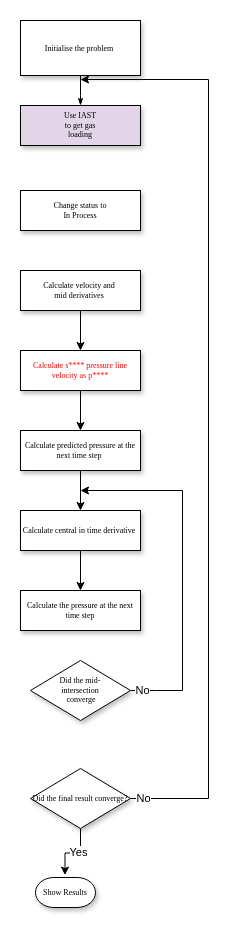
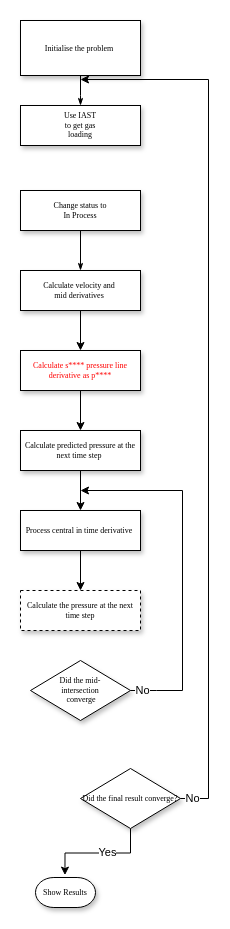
  <mxCell id="0" />
  <mxCell id="1" parent="0" />
  <mxCell id="2" style="edgeStyle=orthogonalEdgeStyle;rounded=0;html=1;labelBackgroundColor=none;startSize=5;endArrow=classicThin;endFill=1;endSize=5;jettySize=auto;orthogonalLoop=1;strokeWidth=1;fontFamily=Verdana;fontSize=8" parent="1" source="3" edge="1"><mxGeometry relative="1" as="geometry"><mxPoint x="80" y="105" as="targetPoint" /></mxGeometry></mxCell>
  <mxCell id="3" value="Initialise the problem&amp;nbsp;" style="whiteSpace=wrap;html=1;rounded=0;shadow=1;labelBackgroundColor=none;strokeWidth=1;fontFamily=Verdana;fontSize=8;align=center;" parent="1" vertex="1"><mxGeometry x="20" y="20" width="120" height="55" as="geometry" /></mxCell>
+ <mxCell id="4" style="edgeStyle=orthogonalEdgeStyle;rounded=0;html=1;labelBackgroundColor=none;startSize=5;endArrow=classicThin;endFill=1;endSize=5;jettySize=auto;orthogonalLoop=1;strokeWidth=1;fontFamily=Verdana;fontSize=8;entryX=0.5;entryY=0;entryDx=0;entryDy=0;" parent="1" source="5" target="8" edge="1"><mxGeometry relative="1" as="geometry"><mxPoint x="80.029" y="260.017" as="targetPoint" /></mxGeometry></mxCell>
  <mxCell id="5" value="Change status to&lt;div&gt;In Process&lt;/div&gt;" style="whiteSpace=wrap;html=1;rounded=0;shadow=1;labelBackgroundColor=none;strokeWidth=1;fontFamily=Verdana;fontSize=8;align=center;" parent="1" vertex="1"><mxGeometry x="20" y="190" width="120" height="40" as="geometry" /></mxCell>
  <mxCell id="6" value="Show Results" style="strokeWidth=1;html=1;shape=mxgraph.flowchart.terminator;whiteSpace=wrap;rounded=0;shadow=1;labelBackgroundColor=none;fontFamily=Verdana;fontSize=8;align=center;" parent="1" vertex="1"><mxGeometry x="35" y="877" width="60" height="30" as="geometry" /></mxCell>
  <mxCell id="7" style="edgeStyle=orthogonalEdgeStyle;rounded=0;orthogonalLoop=1;jettySize=auto;html=1;exitX=0.5;exitY=1;exitDx=0;exitDy=0;entryX=0.5;entryY=0;entryDx=0;entryDy=0;" edge="1" parent="1" source="8" target="10"><mxGeometry relative="1" as="geometry" /></mxCell>
  <mxCell id="8" value="Calculate velocity and&amp;nbsp;&lt;br&gt;mid derivatives&amp;nbsp;" style="whiteSpace=wrap;html=1;rounded=0;shadow=1;labelBackgroundColor=none;strokeWidth=1;fontFamily=Verdana;fontSize=8;align=center;" vertex="1" parent="1"><mxGeometry x="20" y="270" width="120" height="40" as="geometry" /></mxCell>
  <mxCell id="9" style="edgeStyle=orthogonalEdgeStyle;rounded=0;orthogonalLoop=1;jettySize=auto;html=1;exitX=0.5;exitY=1;exitDx=0;exitDy=0;entryX=0.5;entryY=0;entryDx=0;entryDy=0;fontColor=#FF0000;" edge="1" parent="1" source="10" target="12"><mxGeometry relative="1" as="geometry" /></mxCell>
- <mxCell id="10" value="&lt;font color=&quot;#ff0000&quot;&gt;Calculate s**** pressure line velocity as p****&lt;/font&gt;" style="whiteSpace=wrap;html=1;rounded=0;shadow=1;labelBackgroundColor=none;strokeWidth=1;fontFamily=Verdana;fontSize=8;align=center;" vertex="1" parent="1"><mxGeometry x="20" y="350" width="120" height="40" as="geometry" /></mxCell>
+ <mxCell id="10" value="&lt;font color=&quot;#ff0000&quot;&gt;Calculate s**** pressure line derivative as p****&lt;/font&gt;" style="whiteSpace=wrap;html=1;rounded=0;shadow=1;labelBackgroundColor=none;strokeWidth=1;fontFamily=Verdana;fontSize=8;align=center;" vertex="1" parent="1"><mxGeometry x="20" y="350" width="120" height="40" as="geometry" /></mxCell>
  <mxCell id="11" style="edgeStyle=orthogonalEdgeStyle;rounded=0;orthogonalLoop=1;jettySize=auto;html=1;exitX=0.5;exitY=1;exitDx=0;exitDy=0;entryX=0.5;entryY=0;entryDx=0;entryDy=0;fontColor=#FF0000;" edge="1" parent="1" source="12" target="16"><mxGeometry relative="1" as="geometry" /></mxCell>
  <mxCell id="12" value="Calculate predicted pressure at the next time step&amp;nbsp;" style="whiteSpace=wrap;html=1;rounded=0;shadow=1;labelBackgroundColor=none;strokeWidth=1;fontFamily=Verdana;fontSize=8;align=center;" vertex="1" parent="1"><mxGeometry x="20" y="430" width="120" height="40" as="geometry" /></mxCell>
  <mxCell id="13" style="edgeStyle=orthogonalEdgeStyle;rounded=0;orthogonalLoop=1;jettySize=auto;html=1;exitX=0.5;exitY=1;exitDx=0;exitDy=0;entryX=0.5;entryY=0;entryDx=0;entryDy=0;fontColor=#FF0000;" edge="1" parent="1" source="16" target="14"><mxGeometry relative="1" as="geometry" /></mxCell>
- <mxCell id="14" value="Calculate the pressure at the next time step" style="whiteSpace=wrap;html=1;rounded=0;shadow=1;labelBackgroundColor=none;strokeWidth=1;fontFamily=Verdana;fontSize=8;align=center;" vertex="1" parent="1"><mxGeometry x="20" y="590" width="120" height="40" as="geometry" /></mxCell>
+ <mxCell id="14" value="Calculate the pressure at the next time step" style="whiteSpace=wrap;html=1;rounded=0;shadow=1;labelBackgroundColor=none;strokeWidth=1;fontFamily=Verdana;fontSize=8;align=center;dashed=1;" vertex="1" parent="1"><mxGeometry x="20" y="590" width="120" height="40" as="geometry" /></mxCell>
  <mxCell id="15" value="Did the mid-&lt;br&gt;intersection&lt;br&gt;&amp;nbsp;converge" style="rhombus;whiteSpace=wrap;html=1;rounded=0;shadow=1;labelBackgroundColor=none;strokeWidth=1;fontFamily=Verdana;fontSize=8;align=center;" vertex="1" parent="1"><mxGeometry x="30" y="660" width="100" height="60" as="geometry" /></mxCell>
- <mxCell id="16" value="Calculate central in time derivative&amp;nbsp;" style="whiteSpace=wrap;html=1;rounded=0;shadow=1;labelBackgroundColor=none;strokeWidth=1;fontFamily=Verdana;fontSize=8;align=center;" vertex="1" parent="1"><mxGeometry x="20" y="510" width="120" height="40" as="geometry" /></mxCell>
+ <mxCell id="16" value="Process central in time derivative&amp;nbsp;" style="whiteSpace=wrap;html=1;rounded=0;shadow=1;labelBackgroundColor=none;strokeWidth=1;fontFamily=Verdana;fontSize=8;align=center;" vertex="1" parent="1"><mxGeometry x="20" y="510" width="120" height="40" as="geometry" /></mxCell>
  <mxCell id="17" value="&lt;font color=&quot;#000000&quot;&gt;No&lt;/font&gt;" style="endArrow=none;html=1;rounded=0;fontColor=#FF0000;exitX=1;exitY=0.5;exitDx=0;exitDy=0;" edge="1" parent="1" source="15"><mxGeometry x="-0.904" width="50" height="50" relative="1" as="geometry"><mxPoint x="240" y="560" as="sourcePoint" /><mxPoint x="182" y="490" as="targetPoint" /><Array as="points"><mxPoint x="156" y="690" /><mxPoint x="182" y="690" /></Array><mxPoint as="offset" /></mxGeometry></mxCell>
  <mxCell id="18" value="" style="endArrow=classic;html=1;rounded=0;fontColor=#FF0000;" edge="1" parent="1"><mxGeometry width="50" height="50" relative="1" as="geometry"><mxPoint x="182" y="490" as="sourcePoint" /><mxPoint x="80" y="490" as="targetPoint" /></mxGeometry></mxCell>
  <mxCell id="19" value="Yes" style="edgeStyle=orthogonalEdgeStyle;rounded=0;orthogonalLoop=1;jettySize=auto;html=1;exitX=0.5;exitY=1;exitDx=0;exitDy=0;entryX=0.491;entryY=-0.08;entryDx=0;entryDy=0;entryPerimeter=0;fontColor=#000000;" edge="1" parent="1" source="20" target="6"><mxGeometry x="-0.145" y="-1" relative="1" as="geometry"><mxPoint as="offset" /></mxGeometry></mxCell>
- <mxCell id="20" value="Did the final result converge?" style="rhombus;whiteSpace=wrap;html=1;rounded=0;shadow=1;labelBackgroundColor=none;strokeWidth=1;fontFamily=Verdana;fontSize=8;align=center;" vertex="1" parent="1"><mxGeometry x="30" y="768" width="100" height="60" as="geometry" /></mxCell>
+ <mxCell id="20" value="Did the final result converge?" style="rhombus;whiteSpace=wrap;html=1;rounded=0;shadow=1;labelBackgroundColor=none;strokeWidth=1;fontFamily=Verdana;fontSize=8;align=center;" vertex="1" parent="1"><mxGeometry x="80" y="768" width="100" height="60" as="geometry" /></mxCell>
  <mxCell id="21" value="No" style="endArrow=classic;html=1;rounded=0;fontColor=#000000;exitX=1;exitY=0.5;exitDx=0;exitDy=0;" edge="1" parent="1" source="20"><mxGeometry x="-0.972" width="50" height="50" relative="1" as="geometry"><mxPoint x="-130" y="688" as="sourcePoint" /><mxPoint x="80" y="79" as="targetPoint" /><Array as="points"><mxPoint x="208" y="798" /><mxPoint x="208" y="79" /></Array><mxPoint as="offset" /></mxGeometry></mxCell>
- <mxCell id="22" value="Use IAST&lt;br&gt;to get gas&lt;br&gt;&amp;nbsp;loading&amp;nbsp;" style="whiteSpace=wrap;html=1;rounded=0;shadow=1;labelBackgroundColor=none;strokeWidth=1;fontFamily=Verdana;fontSize=8;align=center;fillColor=#e1d5e7;" vertex="1" parent="1"><mxGeometry x="20" y="105" width="120" height="40" as="geometry" /></mxCell>
+ <mxCell id="22" value="Use IAST&lt;br&gt;to get gas&lt;br&gt;&amp;nbsp;loading&amp;nbsp;" style="whiteSpace=wrap;html=1;rounded=0;shadow=1;labelBackgroundColor=none;strokeWidth=1;fontFamily=Verdana;fontSize=8;align=center;" vertex="1" parent="1"><mxGeometry x="20" y="105" width="120" height="40" as="geometry" /></mxCell>
